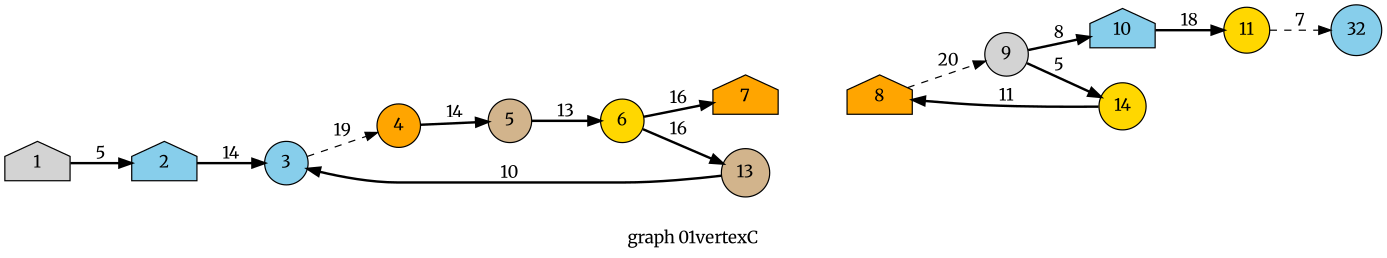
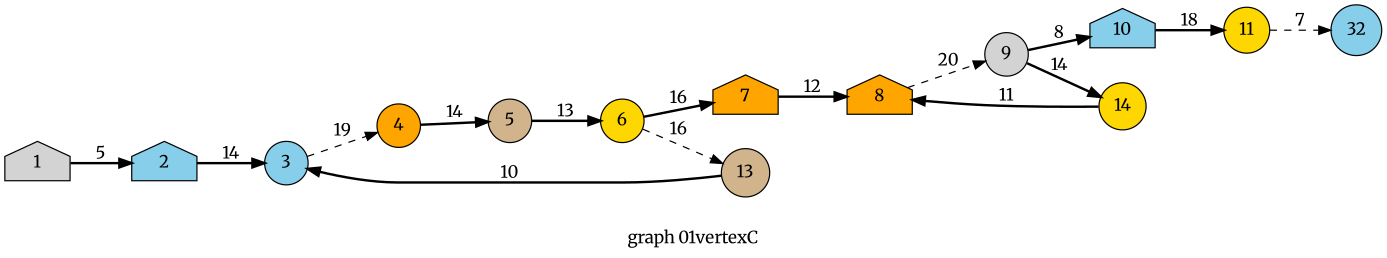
  digraph {
    fontname=Merriweather
    label="graph 01vertexC"
    rankdir=LR
    node [fillcolor=skyblue fontname=Merriweather shape=circle style=filled]
    edge [fontname=Merriweather style=bold]
    1 [fillcolor=lightgrey shape=house]
    2 [shape=house]
    3
    4 [fillcolor=orange]
    5 [fillcolor=tan]
    6 [fillcolor=gold]
    7 [fillcolor=orange shape=house]
    13 [fillcolor=tan]
    8 [fillcolor=orange shape=house]
    9 [fillcolor=lightgrey]
    10 [shape=house]
    14 [fillcolor=gold]
    11 [fillcolor=gold]
    n14 [label=32]
    1 -> 2 [label=" 5 "]
    2 -> 3 [label=" 14 "]
    3 -> 4 [label=" 19 " style=dashed]
    4 -> 5 [label=" 14 "]
    5 -> 6 [label=" 13 "]
    6 -> 7 [label=" 16 "]
-   6 -> 13 [label=" 16 "]
+   6 -> 13 [label=" 16 " style=dashed]
+   7 -> 8 [label=" 12 "]
    13 -> 3 [label=" 10 "]
    8 -> 9 [label=" 20 " style=dashed]
    9 -> 10 [label=" 8 "]
-   9 -> 14 [label=" 5 "]
+   9 -> 14 [label=" 14 "]
    10 -> 11 [label=" 18 "]
    14 -> 8 [label=" 11 "]
    11 -> n14 [label=" 7 " style=dashed]
  }
